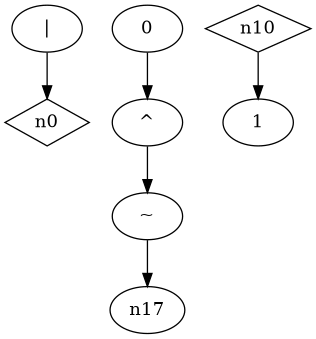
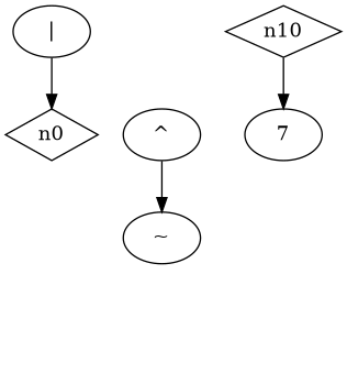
  digraph {
    n0 [shape=diamond]
    n1 [label="|"]
    n6 [label="^"]
    n5 [label="~"]
-   n17
    n10 [shape=diamond]
-   n4 [label=1]
-   n16 [label=0]
+   n4 [label=7]
    n1 -> n0
    n6 -> n5
-   n5 -> n17
    n10 -> n4
-   n16 -> n6
  }
